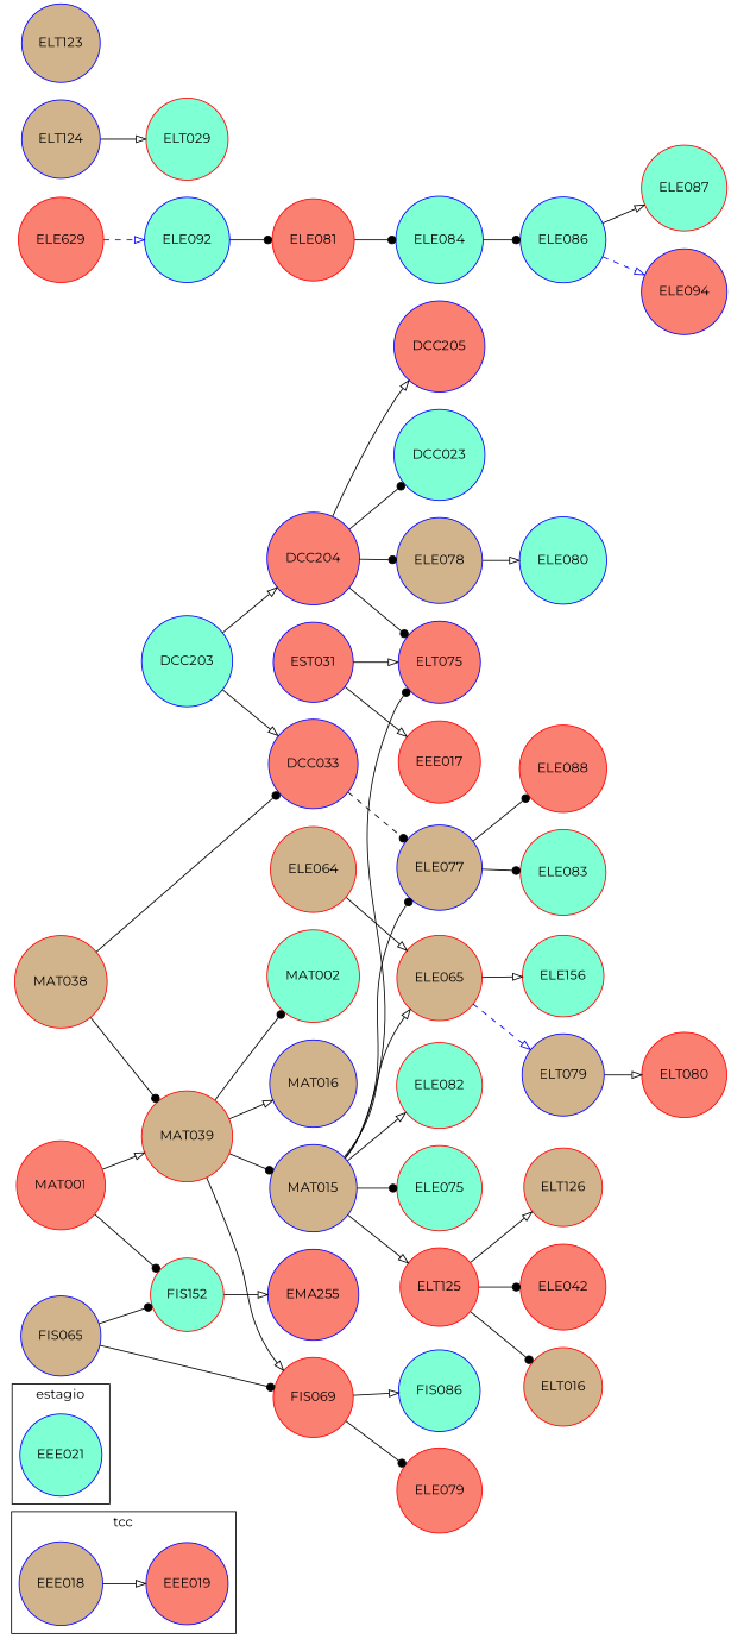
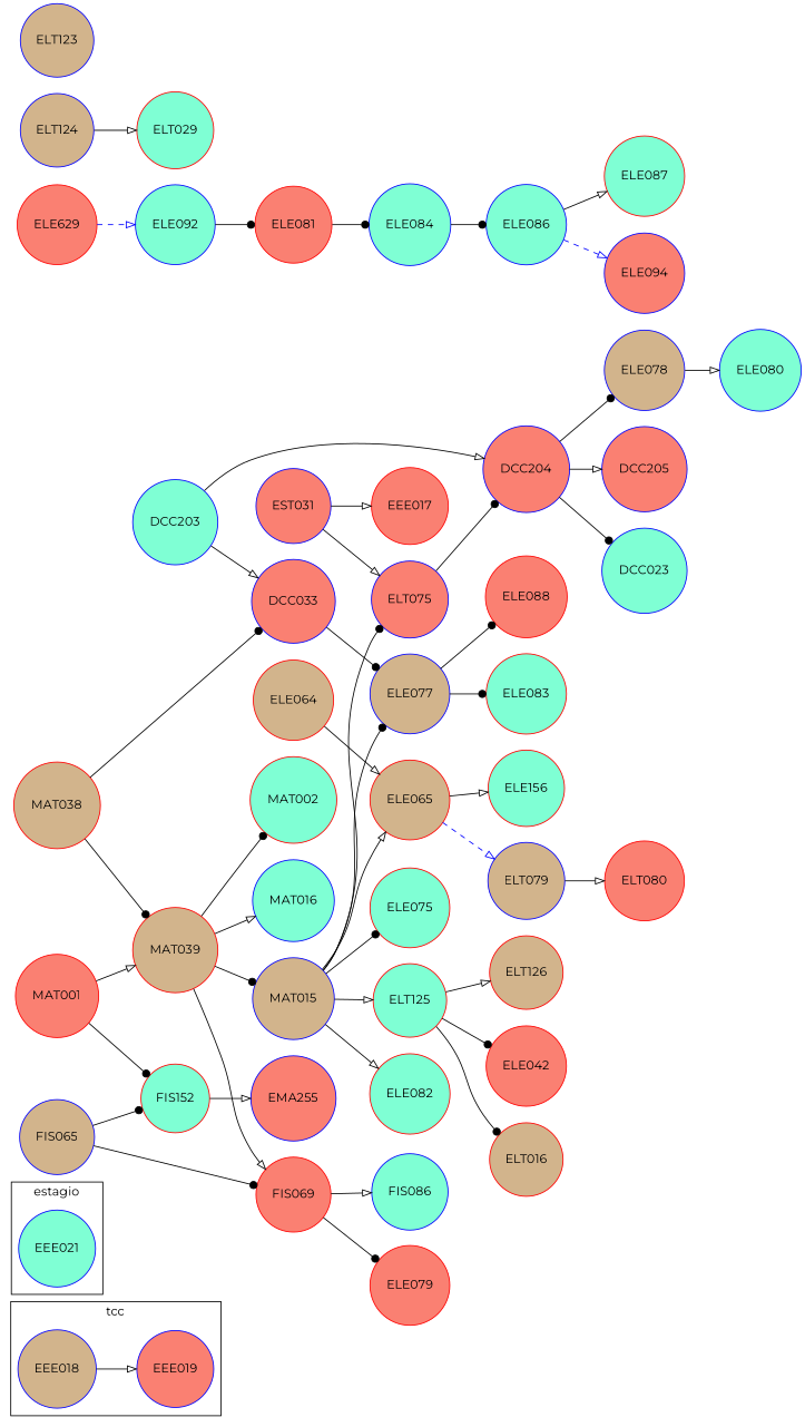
  digraph {
    fontname=Montserrat
    rankdir=LR
    node [color=blue fillcolor=salmon fontname=Montserrat shape=circle style=filled]
    edge [arrowhead=onormal fontname=Montserrat]
    EEE018 [fillcolor=tan]
    EEE019
    n3 [fillcolor=aquamarine label=EEE021]
    DCC203 [fillcolor=aquamarine]
    DCC033
    DCC204
    ELE077 [fillcolor=tan]
    ELE078 [fillcolor=tan]
    DCC205
    ELT075
    DCC023 [fillcolor=aquamarine]
    ELE629 [color=red]
    ELE092 [fillcolor=aquamarine]
    ELE081 [color=red]
    MAT001 [color=red]
    MAT039 [color=red fillcolor=tan]
    FIS152 [color=red fillcolor=aquamarine]
    FIS069 [color=red]
    MAT002 [color=red fillcolor=aquamarine]
    MAT015 [fillcolor=tan]
-   MAT016 [fillcolor=tan]
+   MAT016 [fillcolor=aquamarine]
    EMA255
    MAT038 [color=red fillcolor=tan]
    ELE083 [color=red fillcolor=aquamarine]
    ELE088 [color=red]
    ELE080 [fillcolor=aquamarine]
    ELT124 [fillcolor=tan]
    ELT029 [color=red fillcolor=aquamarine]
    FIS065 [fillcolor=tan]
    FIS086 [fillcolor=aquamarine]
    ELE079 [color=red]
    ELE065 [color=red fillcolor=tan]
-   ELT125 [color=red]
+   ELT125 [color=red fillcolor=aquamarine]
    ELE082 [color=red fillcolor=aquamarine]
    ELE075 [color=red fillcolor=aquamarine]
    ELE064 [color=red fillcolor=tan]
    ELE156 [color=red fillcolor=aquamarine]
    ELT079 [fillcolor=tan]
    ELT126 [color=red fillcolor=tan]
    ELE042 [color=red]
    ELT016 [color=red fillcolor=tan]
    ELT080 [color=red]
    EST031
    EEE017 [color=red]
    ELE084 [fillcolor=aquamarine]
    ELT123 [fillcolor=tan]
    ELE086 [fillcolor=aquamarine]
    ELE087 [color=red fillcolor=aquamarine]
    ELE094
    subgraph cluster_1 {
      label=tcc
      EEE018
      EEE019
    }
    subgraph cluster_2 {
      label=estagio
      n3
    }
    EEE018 -> EEE019
    DCC203 -> DCC033
    DCC203 -> DCC204
-   DCC033 -> ELE077 [arrowhead=dot style=dashed]
+   DCC033 -> ELE077 [arrowhead=dot]
    DCC204 -> ELE078 [arrowhead=dot]
    DCC204 -> DCC205
-   DCC204 -> ELT075 [arrowhead=dot]
+   ELT075 -> DCC204 [arrowhead=dot]
    DCC204 -> DCC023 [arrowhead=dot]
    ELE077 -> ELE083 [arrowhead=dot]
    ELE077 -> ELE088 [arrowhead=dot]
    ELE078 -> ELE080
    ELE629 -> ELE092 [color=blue style=dashed]
    ELE092 -> ELE081 [arrowhead=dot]
    ELE081 -> ELE084 [arrowhead=dot]
    MAT001 -> MAT039
    MAT001 -> FIS152 [arrowhead=dot]
    MAT039 -> FIS069
    MAT039 -> MAT002 [arrowhead=dot]
    MAT039 -> MAT015 [arrowhead=dot]
    MAT039 -> MAT016
    FIS152 -> EMA255
    FIS069 -> FIS086
    FIS069 -> ELE079 [arrowhead=dot]
    MAT015 -> ELE077 [arrowhead=dot]
    MAT015 -> ELT075 [arrowhead=dot]
    MAT015 -> ELE065
    MAT015 -> ELT125
    MAT015 -> ELE082
    MAT015 -> ELE075 [arrowhead=dot]
    MAT038 -> DCC033 [arrowhead=dot]
    MAT038 -> MAT039 [arrowhead=dot]
    ELT124 -> ELT029
    FIS065 -> FIS152 [arrowhead=dot]
    FIS065 -> FIS069 [arrowhead=dot]
    ELE065 -> ELE156
    ELE065 -> ELT079 [color=blue style=dashed]
    ELT125 -> ELT126
    ELT125 -> ELE042 [arrowhead=dot]
    ELT125 -> ELT016 [arrowhead=dot]
    ELE064 -> ELE065
    ELT079 -> ELT080
    EST031 -> ELT075
    EST031 -> EEE017
    ELE084 -> ELE086 [arrowhead=dot]
    ELE086 -> ELE087
    ELE086 -> ELE094 [color=blue style=dashed]
  }
